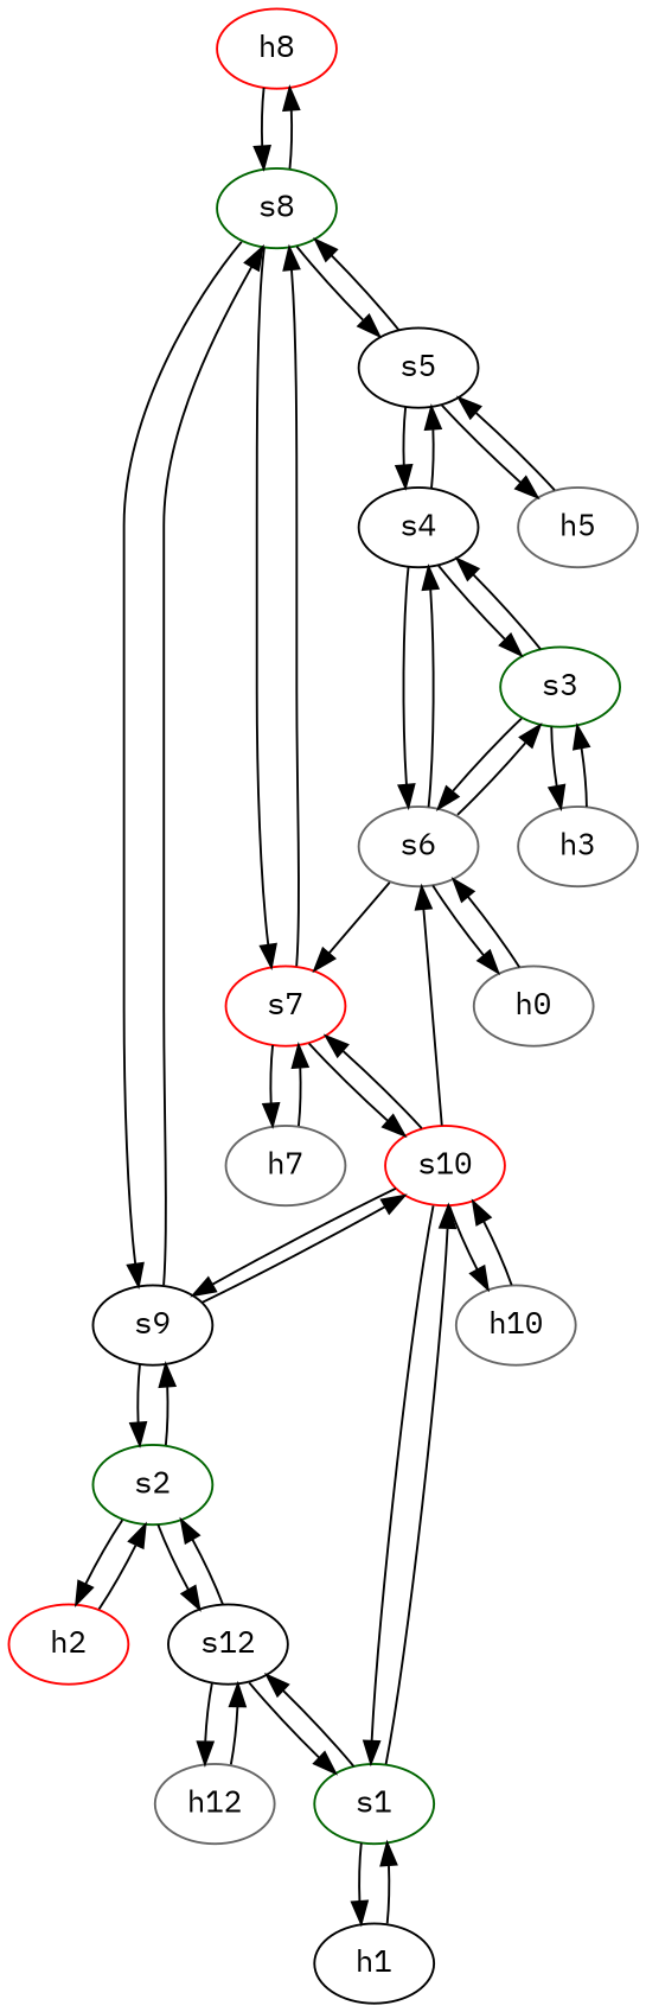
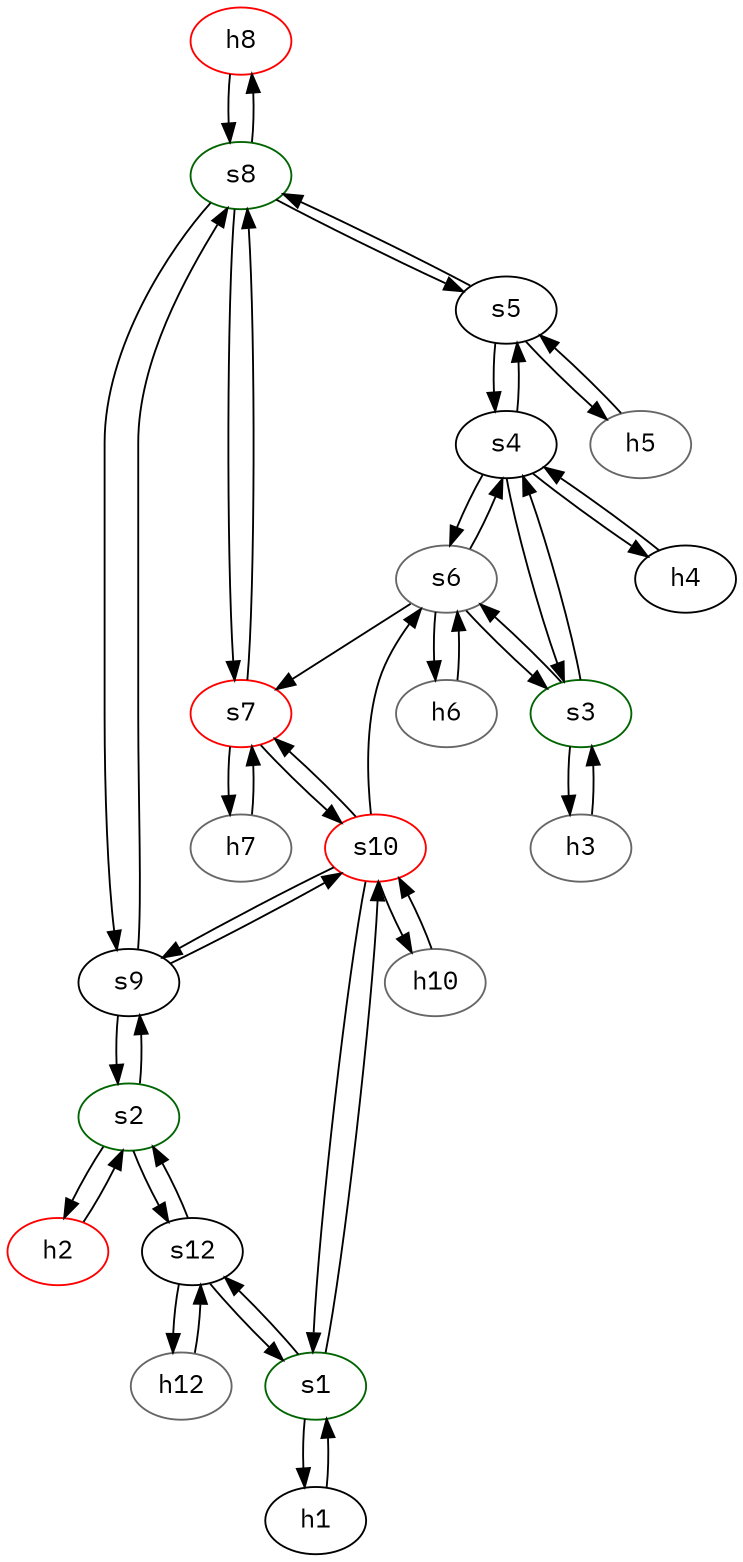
  strict digraph {
    fontname="IBM Plex Mono"
    node [color=gray40 fontname="IBM Plex Mono" type=switch]
    edge [capacity="1Gbps" cost=1 dst_port=1 fontname="IBM Plex Mono" src_port=1]
    h8 [color=red ip="111.0.8.8" mac="00:00:00:00:8:8" type=host]
    s8 [color=darkgreen]
    s9 [color=black]
    s7 [color=red]
    s5 [color=black]
    s2 [color=darkgreen]
    s10 [color=red]
    h7 [ip="111.0.7.7" mac="00:00:00:00:7:7" type=host]
    s4 [color=black]
    h5 [ip="111.0.5.5" mac="00:00:00:00:5:5" type=host]
    h2 [color=red ip="111.0.2.2" mac="00:00:00:00:2:2" type=host]
    s12 [color=black]
    s6
    s1 [color=darkgreen]
    h10 [ip="111.0.10.10" mac="00:00:00:00:10:10" type=host]
    h12 [ip="111.0.0.0" mac="00:00:00:00:0:0" type=host]
    h3 [ip="111.0.3.3" mac="00:00:00:00:3:3" type=host]
    s3 [color=darkgreen]
-   h6 [ip="111.0.6.6" mac="00:00:00:00:6:6" type=host label=h0]
+   h6 [ip="111.0.6.6" mac="00:00:00:00:6:6" type=host]
+   h4 [color=black ip="111.0.4.4" mac="00:00:00:00:4:4" type=host]
    h1 [color=black ip="111.0.1.1" mac="00:00:00:00:1:1" type=host]
    h8 -> s8
    s8 -> h8
    s8 -> s9 [dst_port=3 src_port=4]
    s8 -> s7 [dst_port=3 src_port=3]
    s8 -> s5 [dst_port=3 src_port=2]
    s9 -> s8 [dst_port=4 src_port=3]
    s9 -> s2 [dst_port=3 src_port=2]
    s9 -> s10 [dst_port=4 src_port=4]
    s7 -> s8 [dst_port=3 src_port=3]
    s7 -> s10 [dst_port=3 src_port=4]
    s7 -> h7
    s5 -> s8 [dst_port=2 src_port=3]
    s5 -> s4 [dst_port=3 src_port=2]
    s5 -> h5
    s2 -> s9 [dst_port=2 src_port=3]
    s2 -> h2
    s2 -> s12 [dst_port=3 src_port=2]
    s10 -> s9 [dst_port=4 src_port=4]
    s10 -> s7 [dst_port=4 src_port=3]
    s10 -> s6 [dst_port=4 src_port=2]
    s10 -> s1 [dst_port=3 src_port=2]
    s10 -> h10
    h7 -> s7
    s4 -> s5 [dst_port=2 src_port=3]
    s4 -> s6 [dst_port=3 src_port=4]
    s4 -> s3 [dst_port=2 src_port=2]
+   s4 -> h4
    h5 -> s5
    h2 -> s2
    s12 -> s2 [dst_port=2 src_port=3]
    s12 -> s1 [dst_port=2 src_port=2]
    s12 -> h12
    s6 -> s7 [dst_port=2 src_port=4]
    s6 -> s4 [dst_port=4 src_port=3]
    s6 -> s3 [dst_port=3 src_port=2]
    s6 -> h6
    s1 -> s10 [dst_port=2 src_port=3]
    s1 -> s12 [dst_port=2 src_port=2]
    s1 -> h1
    h10 -> s10
    h12 -> s12
    h3 -> s3
    s3 -> s4 [dst_port=2 src_port=2]
    s3 -> s6 [dst_port=2 src_port=3]
    s3 -> h3
    h6 -> s6
+   h4 -> s4
    h1 -> s1
  }
